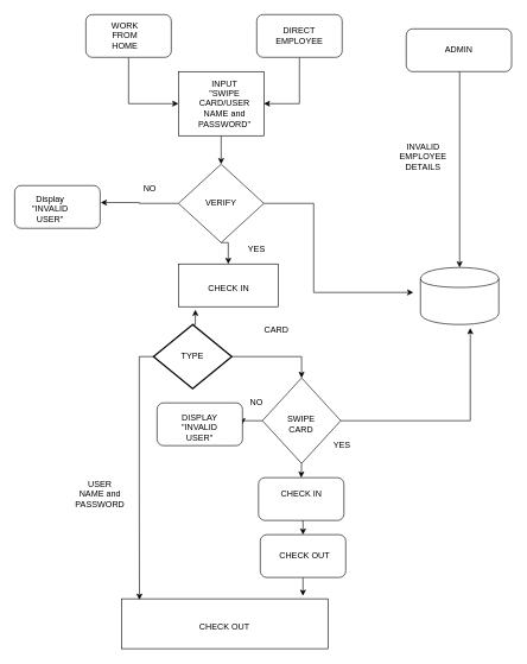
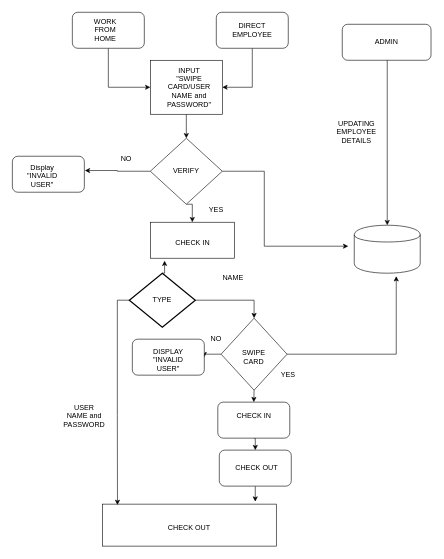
  <mxCell id="0" />
  <mxCell id="1" parent="0" />
  <mxCell id="2" style="edgeStyle=orthogonalEdgeStyle;rounded=0;orthogonalLoop=1;jettySize=auto;html=1;exitX=0.5;exitY=1;exitDx=0;exitDy=0;entryX=0;entryY=0.5;entryDx=0;entryDy=0;" edge="1" parent="1" source="3" target="7"><mxGeometry relative="1" as="geometry"><mxPoint x="180" y="160" as="targetPoint" /><Array as="points"><mxPoint x="180" y="145" /></Array></mxGeometry></mxCell>
  <mxCell id="3" value="" style="rounded=1;whiteSpace=wrap;html=1;" vertex="1" parent="1"><mxGeometry x="120" y="20" width="120" height="60" as="geometry" /></mxCell>
  <mxCell id="4" style="edgeStyle=orthogonalEdgeStyle;rounded=0;orthogonalLoop=1;jettySize=auto;html=1;exitX=0.5;exitY=1;exitDx=0;exitDy=0;entryX=1;entryY=0.5;entryDx=0;entryDy=0;" edge="1" parent="1" source="5" target="7"><mxGeometry relative="1" as="geometry"><mxPoint x="420" y="160" as="targetPoint" /><Array as="points"><mxPoint x="420" y="145" /></Array></mxGeometry></mxCell>
  <mxCell id="5" value="" style="rounded=1;whiteSpace=wrap;html=1;" vertex="1" parent="1"><mxGeometry x="360" y="20" width="120" height="60" as="geometry" /></mxCell>
  <mxCell id="6" style="edgeStyle=orthogonalEdgeStyle;rounded=0;orthogonalLoop=1;jettySize=auto;html=1;exitX=0.5;exitY=1;exitDx=0;exitDy=0;" edge="1" parent="1" source="7"><mxGeometry relative="1" as="geometry"><mxPoint x="310" y="230" as="targetPoint" /></mxGeometry></mxCell>
  <mxCell id="7" value="" style="rounded=0;whiteSpace=wrap;html=1;" vertex="1" parent="1"><mxGeometry x="250" y="100" width="120" height="90" as="geometry" /></mxCell>
  <mxCell id="8" style="edgeStyle=orthogonalEdgeStyle;rounded=0;orthogonalLoop=1;jettySize=auto;html=1;exitX=0.5;exitY=1;exitDx=0;exitDy=0;entryX=0.5;entryY=0;entryDx=0;entryDy=0;" edge="1" parent="1" source="11" target="12"><mxGeometry relative="1" as="geometry" /></mxCell>
  <mxCell id="9" style="edgeStyle=orthogonalEdgeStyle;rounded=0;orthogonalLoop=1;jettySize=auto;html=1;exitX=0;exitY=0.5;exitDx=0;exitDy=0;entryX=1.007;entryY=0.397;entryDx=0;entryDy=0;entryPerimeter=0;" edge="1" parent="1" source="11" target="30"><mxGeometry relative="1" as="geometry"><Array as="points"><mxPoint x="195" y="285" /><mxPoint x="195" y="284" /></Array></mxGeometry></mxCell>
  <mxCell id="10" style="edgeStyle=orthogonalEdgeStyle;rounded=0;orthogonalLoop=1;jettySize=auto;html=1;exitX=1;exitY=0.5;exitDx=0;exitDy=0;" edge="1" parent="1" source="11"><mxGeometry relative="1" as="geometry"><mxPoint x="580" y="410" as="targetPoint" /><Array as="points"><mxPoint x="440" y="285" /><mxPoint x="440" y="410" /></Array></mxGeometry></mxCell>
  <mxCell id="11" value="" style="rhombus;whiteSpace=wrap;html=1;" vertex="1" parent="1"><mxGeometry x="250" y="230" width="120" height="110" as="geometry" /></mxCell>
  <mxCell id="12" value="" style="rounded=0;whiteSpace=wrap;html=1;" vertex="1" parent="1"><mxGeometry x="250" y="370" width="140" height="60" as="geometry" /></mxCell>
  <mxCell id="13" style="edgeStyle=orthogonalEdgeStyle;rounded=0;orthogonalLoop=1;jettySize=auto;html=1;exitX=1;exitY=0.5;exitDx=0;exitDy=0;" edge="1" parent="1" source="16"><mxGeometry relative="1" as="geometry"><mxPoint x="660" y="460" as="targetPoint" /><Array as="points"><mxPoint x="660" y="590" /></Array></mxGeometry></mxCell>
  <mxCell id="14" style="edgeStyle=orthogonalEdgeStyle;rounded=0;orthogonalLoop=1;jettySize=auto;html=1;exitX=0;exitY=0.5;exitDx=0;exitDy=0;entryX=1;entryY=0.5;entryDx=0;entryDy=0;" edge="1" parent="1" source="16" target="22"><mxGeometry relative="1" as="geometry" /></mxCell>
  <mxCell id="15" style="edgeStyle=orthogonalEdgeStyle;rounded=0;orthogonalLoop=1;jettySize=auto;html=1;exitX=0.5;exitY=1;exitDx=0;exitDy=0;entryX=0.5;entryY=0;entryDx=0;entryDy=0;" edge="1" parent="1" source="16" target="18"><mxGeometry relative="1" as="geometry" /></mxCell>
  <mxCell id="16" value="" style="rhombus;whiteSpace=wrap;html=1;" vertex="1" parent="1"><mxGeometry x="368" y="530" width="110" height="120" as="geometry" /></mxCell>
  <mxCell id="17" style="edgeStyle=orthogonalEdgeStyle;rounded=0;orthogonalLoop=1;jettySize=auto;html=1;exitX=0.5;exitY=1;exitDx=0;exitDy=0;entryX=0.5;entryY=0;entryDx=0;entryDy=0;" edge="1" parent="1" source="18" target="20"><mxGeometry relative="1" as="geometry" /></mxCell>
  <mxCell id="18" value="" style="rounded=1;whiteSpace=wrap;html=1;" vertex="1" parent="1"><mxGeometry x="362.5" y="670" width="120" height="60" as="geometry" /></mxCell>
  <mxCell id="19" style="edgeStyle=orthogonalEdgeStyle;rounded=0;orthogonalLoop=1;jettySize=auto;html=1;exitX=0.5;exitY=1;exitDx=0;exitDy=0;entryX=0.879;entryY=-0.06;entryDx=0;entryDy=0;entryPerimeter=0;" edge="1" parent="1" source="20" target="21"><mxGeometry relative="1" as="geometry" /></mxCell>
  <mxCell id="20" value="" style="rounded=1;whiteSpace=wrap;html=1;" vertex="1" parent="1"><mxGeometry x="365" y="750" width="120" height="60" as="geometry" /></mxCell>
  <mxCell id="21" value="" style="rounded=0;whiteSpace=wrap;html=1;" vertex="1" parent="1"><mxGeometry x="170" y="840" width="290" height="70" as="geometry" /></mxCell>
  <mxCell id="22" value="" style="rounded=1;whiteSpace=wrap;html=1;" vertex="1" parent="1"><mxGeometry x="220" y="565" width="120" height="60" as="geometry" /></mxCell>
  <mxCell id="23" value="CHECK OUT" style="text;html=1;resizable=0;points=[];autosize=1;align=left;verticalAlign=top;spacingTop=-4;" vertex="1" parent="1"><mxGeometry x="390" y="770" width="90" height="20" as="geometry" /></mxCell>
  <mxCell id="24" value="" style="shape=cylinder;whiteSpace=wrap;html=1;boundedLbl=1;backgroundOutline=1;" vertex="1" parent="1"><mxGeometry x="590" y="375" width="110" height="80" as="geometry" /></mxCell>
  <mxCell id="25" value="CHECK OUT" style="text;html=1;strokeColor=none;fillColor=none;align=center;verticalAlign=middle;whiteSpace=wrap;rounded=0;" vertex="1" parent="1"><mxGeometry x="215" y="860" width="200" height="40" as="geometry" /></mxCell>
  <mxCell id="26" value="CHECK IN" style="text;html=1;strokeColor=none;fillColor=none;align=center;verticalAlign=middle;whiteSpace=wrap;rounded=0;" vertex="1" parent="1"><mxGeometry x="377.5" y="682.5" width="90" height="20" as="geometry" /></mxCell>
  <mxCell id="27" value="NO" style="text;html=1;strokeColor=none;fillColor=none;align=center;verticalAlign=middle;whiteSpace=wrap;rounded=0;" vertex="1" parent="1"><mxGeometry x="340" y="555" width="40" height="20" as="geometry" /></mxCell>
  <mxCell id="28" value="YES" style="text;html=1;strokeColor=none;fillColor=none;align=center;verticalAlign=middle;whiteSpace=wrap;rounded=0;" vertex="1" parent="1"><mxGeometry x="460" y="615" width="40" height="20" as="geometry" /></mxCell>
  <mxCell id="29" value="SWIPE CARD" style="text;html=1;strokeColor=none;fillColor=none;align=center;verticalAlign=middle;whiteSpace=wrap;rounded=0;direction=south;" vertex="1" parent="1"><mxGeometry x="405" y="565" width="35" height="60" as="geometry" /></mxCell>
  <mxCell id="30" value="" style="rounded=1;whiteSpace=wrap;html=1;" vertex="1" parent="1"><mxGeometry x="20" y="260" width="120" height="60" as="geometry" /></mxCell>
  <mxCell id="31" value="DISPLAY &quot;INVALID USER&quot;" style="text;html=1;strokeColor=none;fillColor=none;align=center;verticalAlign=middle;whiteSpace=wrap;rounded=0;" vertex="1" parent="1"><mxGeometry x="235" y="590" width="90" height="20" as="geometry" /></mxCell>
  <mxCell id="32" value="CHECK IN" style="text;html=1;resizable=0;points=[];autosize=1;align=left;verticalAlign=top;spacingTop=-4;" vertex="1" parent="1"><mxGeometry x="290" y="395" width="70" height="20" as="geometry" /></mxCell>
  <mxCell id="33" value="WORK FROM HOME" style="text;html=1;strokeColor=none;fillColor=none;align=center;verticalAlign=middle;whiteSpace=wrap;rounded=0;" vertex="1" parent="1"><mxGeometry x="140" y="40" width="70" height="20" as="geometry" /></mxCell>
  <mxCell id="34" value="DIRECT EMPLOYEE" style="text;html=1;strokeColor=none;fillColor=none;align=center;verticalAlign=middle;whiteSpace=wrap;rounded=0;" vertex="1" parent="1"><mxGeometry x="400" y="39.8" width="40" height="20" as="geometry" /></mxCell>
  <mxCell id="35" value="VERIFY" style="text;html=1;strokeColor=none;fillColor=none;align=center;verticalAlign=middle;whiteSpace=wrap;rounded=0;" vertex="1" parent="1"><mxGeometry x="290" y="275" width="40" height="20" as="geometry" /></mxCell>
  <mxCell id="36" value="INPUT &quot;SWIPE CARD/USER NAME and PASSWORD&quot;" style="text;html=1;strokeColor=none;fillColor=none;align=center;verticalAlign=middle;whiteSpace=wrap;rounded=0;" vertex="1" parent="1"><mxGeometry x="280" y="130" width="70" height="30" as="geometry" /></mxCell>
  <mxCell id="37" value="NO" style="text;html=1;strokeColor=none;fillColor=none;align=center;verticalAlign=middle;whiteSpace=wrap;rounded=0;" vertex="1" parent="1"><mxGeometry x="190" y="255" width="40" height="20" as="geometry" /></mxCell>
  <mxCell id="38" value="Display &quot;INVALID USER&quot;" style="text;html=1;strokeColor=none;fillColor=none;align=center;verticalAlign=middle;whiteSpace=wrap;rounded=0;" vertex="1" parent="1"><mxGeometry x="50" y="280" width="40" height="25" as="geometry" /></mxCell>
  <mxCell id="39" style="edgeStyle=orthogonalEdgeStyle;rounded=0;orthogonalLoop=1;jettySize=auto;html=1;exitX=0.5;exitY=1;exitDx=0;exitDy=0;entryX=0.5;entryY=0;entryDx=0;entryDy=0;" edge="1" parent="1" source="40" target="24"><mxGeometry relative="1" as="geometry"><Array as="points"><mxPoint x="645" y="100" /></Array></mxGeometry></mxCell>
  <mxCell id="40" value="ADMIN" style="rounded=1;whiteSpace=wrap;html=1;" vertex="1" parent="1"><mxGeometry x="570" y="40" width="148" height="60" as="geometry" /></mxCell>
- <mxCell id="41" value="INVALID EMPLOYEE DETAILS" style="text;html=1;strokeColor=none;fillColor=none;align=center;verticalAlign=middle;whiteSpace=wrap;rounded=0;" vertex="1" parent="1"><mxGeometry x="560" y="200" width="68" height="40" as="geometry" /></mxCell>
+ <mxCell id="41" value="UPDATING EMPLOYEE DETAILS" style="text;html=1;strokeColor=none;fillColor=none;align=center;verticalAlign=middle;whiteSpace=wrap;rounded=0;" vertex="1" parent="1"><mxGeometry x="560" y="200" width="68" height="40" as="geometry" /></mxCell>
  <mxCell id="42" value="YES" style="text;html=1;strokeColor=none;fillColor=none;align=center;verticalAlign=middle;whiteSpace=wrap;rounded=0;" vertex="1" parent="1"><mxGeometry x="340" y="340" width="40" height="20" as="geometry" /></mxCell>
  <mxCell id="43" style="edgeStyle=orthogonalEdgeStyle;rounded=0;orthogonalLoop=1;jettySize=auto;html=1;exitX=0.5;exitY=0;exitDx=0;exitDy=0;exitPerimeter=0;entryX=0.17;entryY=1.07;entryDx=0;entryDy=0;entryPerimeter=0;" edge="1" parent="1" source="46" target="12"><mxGeometry relative="1" as="geometry" /></mxCell>
  <mxCell id="44" style="edgeStyle=orthogonalEdgeStyle;rounded=0;orthogonalLoop=1;jettySize=auto;html=1;exitX=1;exitY=0.5;exitDx=0;exitDy=0;exitPerimeter=0;entryX=0.5;entryY=0;entryDx=0;entryDy=0;" edge="1" parent="1" source="46" target="16"><mxGeometry relative="1" as="geometry"><mxPoint x="420" y="500" as="targetPoint" /><Array as="points"><mxPoint x="423" y="500" /></Array></mxGeometry></mxCell>
  <mxCell id="45" style="edgeStyle=orthogonalEdgeStyle;rounded=0;orthogonalLoop=1;jettySize=auto;html=1;exitX=0;exitY=0.5;exitDx=0;exitDy=0;exitPerimeter=0;entryX=0.087;entryY=0.02;entryDx=0;entryDy=0;entryPerimeter=0;" edge="1" parent="1" source="46" target="21"><mxGeometry relative="1" as="geometry" /></mxCell>
  <mxCell id="46" value="TYPE" style="strokeWidth=2;html=1;shape=mxgraph.flowchart.decision;whiteSpace=wrap;" vertex="1" parent="1"><mxGeometry x="215" y="455" width="110" height="90" as="geometry" /></mxCell>
- <mxCell id="47" value="CARD" style="text;html=1;strokeColor=none;fillColor=none;align=center;verticalAlign=middle;whiteSpace=wrap;rounded=0;" vertex="1" parent="1"><mxGeometry x="368" y="453" width="40" height="20" as="geometry" /></mxCell>
+ <mxCell id="47" value="NAME" style="text;html=1;strokeColor=none;fillColor=none;align=center;verticalAlign=middle;whiteSpace=wrap;rounded=0;" vertex="1" parent="1"><mxGeometry x="368" y="453" width="40" height="20" as="geometry" /></mxCell>
  <mxCell id="48" value="USER NAME and PASSWORD" style="text;html=1;strokeColor=none;fillColor=none;align=center;verticalAlign=middle;whiteSpace=wrap;rounded=0;" vertex="1" parent="1"><mxGeometry x="120" y="682.5" width="40" height="20" as="geometry" /></mxCell>
